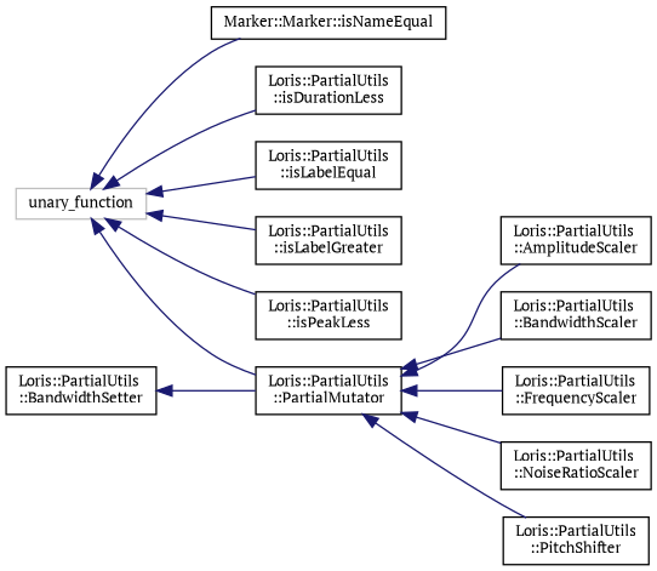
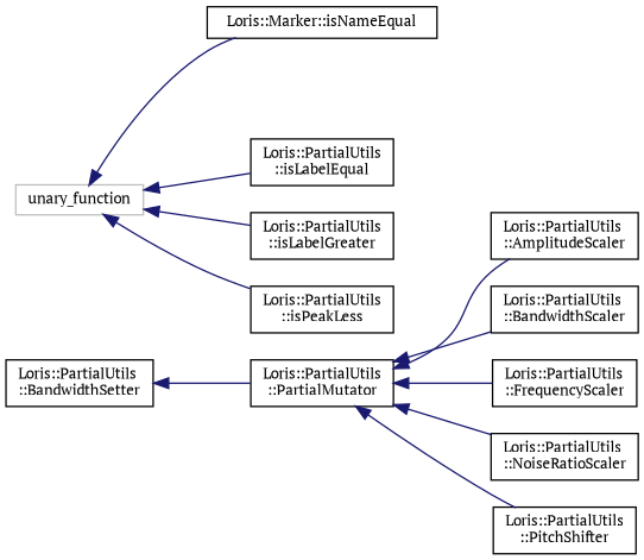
  digraph {
    fontname="PT Serif"
    rankdir=LR
    node [color=black fillcolor=white fontname="PT Serif" fontsize=10 shape=record style=filled]
    edge [color=midnightblue dir=back fontname="PT Serif" fontsize=10 labelfontname=Helvetica labelfontsize=10 style=solid]
    n1 [color=grey75 height=0.2 label=unary_function width=0.4]
-   n2 [height=0.2 label="Marker::Marker::isNameEqual" width=0.4]
-   n3 [height=0.2 label="Loris::PartialUtils\l::isDurationLess" width=0.4]
+   n2 [height=0.2 label="Loris::Marker::isNameEqual" width=0.4]
    n4 [height=0.2 label="Loris::PartialUtils\l::isLabelEqual" width=0.4]
    n5 [height=0.2 label="Loris::PartialUtils\l::isLabelGreater" width=0.4]
    n6 [height=0.2 label="Loris::PartialUtils\l::isPeakLess" width=0.4]
    n7 [height=0.2 label="Loris::PartialUtils\l::PartialMutator" width=0.4]
    n8 [height=0.2 label="Loris::PartialUtils\l::AmplitudeScaler" width=0.4]
    n9 [height=0.2 label="Loris::PartialUtils\l::BandwidthScaler" width=0.4]
    n10 [height=0.2 label="Loris::PartialUtils\l::FrequencyScaler" width=0.4]
    n11 [height=0.2 label="Loris::PartialUtils\l::NoiseRatioScaler" width=0.4]
    n12 [height=0.2 label="Loris::PartialUtils\l::PitchShifter" width=0.4]
    n13 [height=0.2 label="Loris::PartialUtils\l::BandwidthSetter" width=0.4]
    n1 -> n2
-   n1 -> n3
    n1 -> n4
    n1 -> n5
    n1 -> n6
-   n1 -> n7
    n7 -> n8
    n7 -> n9
    n7 -> n10
    n7 -> n11
    n7 -> n12
    n13 -> n7
  }
